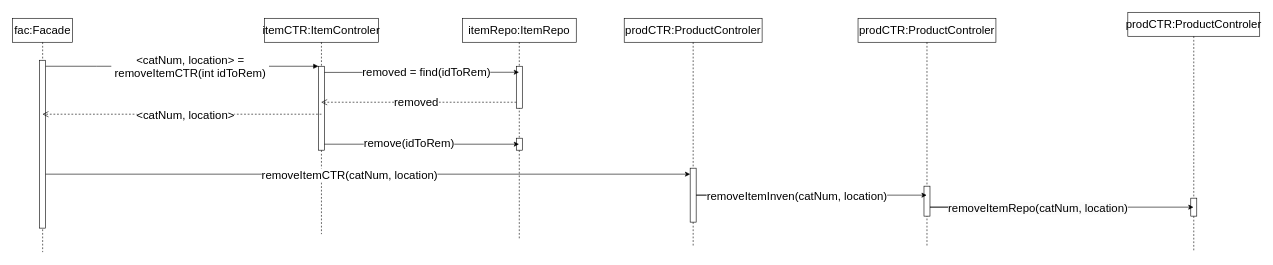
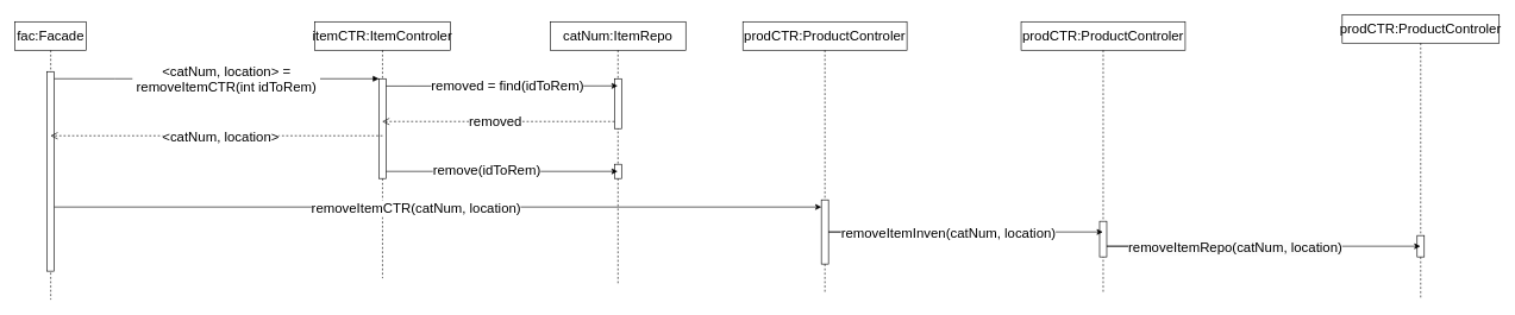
  <mxCell id="0" />
  <mxCell id="1" parent="0" />
  <mxCell id="2" value="fac:Facade" style="shape=umlLifeline;perimeter=lifelinePerimeter;whiteSpace=wrap;html=1;container=0;dropTarget=0;collapsible=0;recursiveResize=0;outlineConnect=0;portConstraint=eastwest;newEdgeStyle={&quot;edgeStyle&quot;:&quot;elbowEdgeStyle&quot;,&quot;elbow&quot;:&quot;vertical&quot;,&quot;curved&quot;:0,&quot;rounded&quot;:0};fontSize=19;" parent="1" vertex="1"><mxGeometry x="20" y="30" width="100" height="390" as="geometry" /></mxCell>
  <mxCell id="3" value="" style="html=1;points=[];perimeter=orthogonalPerimeter;outlineConnect=0;targetShapes=umlLifeline;portConstraint=eastwest;newEdgeStyle={&quot;edgeStyle&quot;:&quot;elbowEdgeStyle&quot;,&quot;elbow&quot;:&quot;vertical&quot;,&quot;curved&quot;:0,&quot;rounded&quot;:0};fontSize=19;" parent="2" vertex="1"><mxGeometry x="45" y="70" width="10" height="280" as="geometry" /></mxCell>
  <mxCell id="4" value="itemCTR:ItemControler" style="shape=umlLifeline;perimeter=lifelinePerimeter;whiteSpace=wrap;html=1;container=0;dropTarget=0;collapsible=0;recursiveResize=0;outlineConnect=0;portConstraint=eastwest;newEdgeStyle={&quot;edgeStyle&quot;:&quot;elbowEdgeStyle&quot;,&quot;elbow&quot;:&quot;vertical&quot;,&quot;curved&quot;:0,&quot;rounded&quot;:0};fontSize=19;" parent="1" vertex="1"><mxGeometry x="440" y="30" width="190" height="360" as="geometry" /></mxCell>
  <mxCell id="5" value="" style="html=1;points=[];perimeter=orthogonalPerimeter;outlineConnect=0;targetShapes=umlLifeline;portConstraint=eastwest;newEdgeStyle={&quot;edgeStyle&quot;:&quot;elbowEdgeStyle&quot;,&quot;elbow&quot;:&quot;vertical&quot;,&quot;curved&quot;:0,&quot;rounded&quot;:0};fontSize=19;" parent="4" vertex="1"><mxGeometry x="90" y="80" width="10" height="140" as="geometry" /></mxCell>
  <mxCell id="6" value="" style="html=1;verticalAlign=bottom;endArrow=block;edgeStyle=elbowEdgeStyle;elbow=vertical;curved=0;rounded=0;fontSize=19;" parent="1" source="3" target="5" edge="1"><mxGeometry relative="1" as="geometry"><mxPoint x="175" y="120" as="sourcePoint" /><Array as="points"><mxPoint x="160" y="110" /></Array></mxGeometry></mxCell>
  <mxCell id="7" value="&amp;lt;catNum, location&amp;gt; =&lt;br&gt;&amp;nbsp;removeItemCTR(int idToRem)&amp;nbsp;" style="edgeLabel;html=1;align=center;verticalAlign=middle;resizable=0;points=[];fontSize=19;" vertex="1" connectable="0" parent="6"><mxGeometry x="0.057" relative="1" as="geometry"><mxPoint as="offset" /></mxGeometry></mxCell>
- <mxCell id="8" value="itemRepo:ItemRepo" style="shape=umlLifeline;perimeter=lifelinePerimeter;whiteSpace=wrap;html=1;container=0;dropTarget=0;collapsible=0;recursiveResize=0;outlineConnect=0;portConstraint=eastwest;newEdgeStyle={&quot;edgeStyle&quot;:&quot;elbowEdgeStyle&quot;,&quot;elbow&quot;:&quot;vertical&quot;,&quot;curved&quot;:0,&quot;rounded&quot;:0};fontSize=19;" vertex="1" parent="1"><mxGeometry x="770" y="30" width="190" height="370" as="geometry" /></mxCell>
+ <mxCell id="8" value="catNum:ItemRepo" style="shape=umlLifeline;perimeter=lifelinePerimeter;whiteSpace=wrap;html=1;container=0;dropTarget=0;collapsible=0;recursiveResize=0;outlineConnect=0;portConstraint=eastwest;newEdgeStyle={&quot;edgeStyle&quot;:&quot;elbowEdgeStyle&quot;,&quot;elbow&quot;:&quot;vertical&quot;,&quot;curved&quot;:0,&quot;rounded&quot;:0};fontSize=19;" vertex="1" parent="1"><mxGeometry x="770" y="30" width="190" height="370" as="geometry" /></mxCell>
  <mxCell id="9" value="" style="html=1;points=[];perimeter=orthogonalPerimeter;outlineConnect=0;targetShapes=umlLifeline;portConstraint=eastwest;newEdgeStyle={&quot;edgeStyle&quot;:&quot;elbowEdgeStyle&quot;,&quot;elbow&quot;:&quot;vertical&quot;,&quot;curved&quot;:0,&quot;rounded&quot;:0};fontSize=19;" vertex="1" parent="8"><mxGeometry x="90" y="80" width="10" height="70" as="geometry" /></mxCell>
  <mxCell id="10" value="" style="html=1;points=[];perimeter=orthogonalPerimeter;outlineConnect=0;targetShapes=umlLifeline;portConstraint=eastwest;newEdgeStyle={&quot;edgeStyle&quot;:&quot;elbowEdgeStyle&quot;,&quot;elbow&quot;:&quot;vertical&quot;,&quot;curved&quot;:0,&quot;rounded&quot;:0};fontSize=19;" vertex="1" parent="8"><mxGeometry x="90" y="200" width="10" height="20" as="geometry" /></mxCell>
  <mxCell id="11" style="edgeStyle=elbowEdgeStyle;rounded=0;orthogonalLoop=1;jettySize=auto;html=1;elbow=vertical;curved=0;fontSize=19;" edge="1" parent="1"><mxGeometry relative="1" as="geometry"><mxPoint x="540" y="240.001" as="sourcePoint" /><mxPoint x="864.5" y="240.069" as="targetPoint" /></mxGeometry></mxCell>
  <mxCell id="12" value="remove(idToRem)" style="edgeLabel;html=1;align=center;verticalAlign=middle;resizable=0;points=[];fontSize=19;" vertex="1" connectable="0" parent="11"><mxGeometry x="-0.13" y="2" relative="1" as="geometry"><mxPoint as="offset" /></mxGeometry></mxCell>
  <mxCell id="13" style="edgeStyle=elbowEdgeStyle;rounded=0;orthogonalLoop=1;jettySize=auto;html=1;elbow=vertical;curved=0;fontSize=19;" edge="1" parent="1"><mxGeometry relative="1" as="geometry"><mxPoint x="540" y="120.281" as="sourcePoint" /><mxPoint x="864.5" y="120.281" as="targetPoint" /></mxGeometry></mxCell>
  <mxCell id="14" value="removed = find(idToRem)" style="edgeLabel;html=1;align=center;verticalAlign=middle;resizable=0;points=[];fontSize=19;" vertex="1" connectable="0" parent="13"><mxGeometry x="-0.072" y="-1" relative="1" as="geometry"><mxPoint x="19" y="-1" as="offset" /></mxGeometry></mxCell>
  <mxCell id="15" value="" style="html=1;verticalAlign=bottom;endArrow=open;dashed=1;endSize=8;curved=0;rounded=0;fontSize=19;" edge="1" parent="1" target="4"><mxGeometry relative="1" as="geometry"><mxPoint x="860" y="170" as="sourcePoint" /><mxPoint x="780" y="170" as="targetPoint" /></mxGeometry></mxCell>
  <mxCell id="16" value="removed" style="edgeLabel;html=1;align=center;verticalAlign=middle;resizable=0;points=[];fontSize=19;" vertex="1" connectable="0" parent="15"><mxGeometry x="0.031" relative="1" as="geometry"><mxPoint as="offset" /></mxGeometry></mxCell>
  <mxCell id="17" value="" style="html=1;verticalAlign=bottom;endArrow=open;dashed=1;endSize=8;curved=0;rounded=0;fontSize=19;" edge="1" parent="1"><mxGeometry relative="1" as="geometry"><mxPoint x="535" y="190" as="sourcePoint" /><mxPoint x="69.667" y="190" as="targetPoint" /></mxGeometry></mxCell>
  <mxCell id="18" value="&amp;lt;catNum, location&amp;gt;" style="edgeLabel;html=1;align=center;verticalAlign=middle;resizable=0;points=[];fontSize=19;" vertex="1" connectable="0" parent="17"><mxGeometry x="-0.019" y="2" relative="1" as="geometry"><mxPoint as="offset" /></mxGeometry></mxCell>
  <mxCell id="19" value="prodCTR:ProductControler" style="shape=umlLifeline;perimeter=lifelinePerimeter;whiteSpace=wrap;html=1;container=0;dropTarget=0;collapsible=0;recursiveResize=0;outlineConnect=0;portConstraint=eastwest;newEdgeStyle={&quot;edgeStyle&quot;:&quot;elbowEdgeStyle&quot;,&quot;elbow&quot;:&quot;vertical&quot;,&quot;curved&quot;:0,&quot;rounded&quot;:0};fontSize=19;" vertex="1" parent="1"><mxGeometry x="1040" y="30" width="230" height="380" as="geometry" /></mxCell>
  <mxCell id="20" value="" style="html=1;points=[];perimeter=orthogonalPerimeter;outlineConnect=0;targetShapes=umlLifeline;portConstraint=eastwest;newEdgeStyle={&quot;edgeStyle&quot;:&quot;elbowEdgeStyle&quot;,&quot;elbow&quot;:&quot;vertical&quot;,&quot;curved&quot;:0,&quot;rounded&quot;:0};fontSize=19;" vertex="1" parent="19"><mxGeometry x="110" y="250" width="10" height="90" as="geometry" /></mxCell>
  <mxCell id="21" style="edgeStyle=elbowEdgeStyle;rounded=0;orthogonalLoop=1;jettySize=auto;html=1;elbow=vertical;curved=0;fontSize=19;" edge="1" parent="1" target="20"><mxGeometry relative="1" as="geometry"><mxPoint x="75" y="289.997" as="sourcePoint" /><mxPoint x="1134.5" y="289.997" as="targetPoint" /></mxGeometry></mxCell>
  <mxCell id="22" value="removeItemCTR(catNum, location) " style="edgeLabel;html=1;align=center;verticalAlign=middle;resizable=0;points=[];fontSize=19;" vertex="1" connectable="0" parent="21"><mxGeometry x="-0.057" y="-1" relative="1" as="geometry"><mxPoint as="offset" /></mxGeometry></mxCell>
  <mxCell id="23" value="prodCTR:ProductControler" style="shape=umlLifeline;perimeter=lifelinePerimeter;whiteSpace=wrap;html=1;container=0;dropTarget=0;collapsible=0;recursiveResize=0;outlineConnect=0;portConstraint=eastwest;newEdgeStyle={&quot;edgeStyle&quot;:&quot;elbowEdgeStyle&quot;,&quot;elbow&quot;:&quot;vertical&quot;,&quot;curved&quot;:0,&quot;rounded&quot;:0};fontSize=19;" vertex="1" parent="1"><mxGeometry x="1430" y="30" width="230" height="380" as="geometry" /></mxCell>
  <mxCell id="24" value="" style="html=1;points=[];perimeter=orthogonalPerimeter;outlineConnect=0;targetShapes=umlLifeline;portConstraint=eastwest;newEdgeStyle={&quot;edgeStyle&quot;:&quot;elbowEdgeStyle&quot;,&quot;elbow&quot;:&quot;vertical&quot;,&quot;curved&quot;:0,&quot;rounded&quot;:0};fontSize=19;" vertex="1" parent="23"><mxGeometry x="110" y="280" width="10" height="50" as="geometry" /></mxCell>
  <mxCell id="25" style="edgeStyle=elbowEdgeStyle;rounded=0;orthogonalLoop=1;jettySize=auto;html=1;elbow=vertical;curved=0;fontSize=19;" edge="1" parent="1" target="23"><mxGeometry relative="1" as="geometry"><mxPoint x="1180" y="325" as="sourcePoint" /><Array as="points"><mxPoint x="1160" y="325" /></Array></mxGeometry></mxCell>
  <mxCell id="26" value="removeItemInven(catNum, location)" style="edgeLabel;html=1;align=center;verticalAlign=middle;resizable=0;points=[];fontSize=19;" vertex="1" connectable="0" parent="25"><mxGeometry x="-0.077" y="-1" relative="1" as="geometry"><mxPoint as="offset" /></mxGeometry></mxCell>
  <mxCell id="27" value="prodCTR:ProductControler" style="shape=umlLifeline;perimeter=lifelinePerimeter;whiteSpace=wrap;html=1;container=0;dropTarget=0;collapsible=0;recursiveResize=0;outlineConnect=0;portConstraint=eastwest;newEdgeStyle={&quot;edgeStyle&quot;:&quot;elbowEdgeStyle&quot;,&quot;elbow&quot;:&quot;vertical&quot;,&quot;curved&quot;:0,&quot;rounded&quot;:0};fontSize=19;" vertex="1" parent="1"><mxGeometry x="1880" y="20" width="220" height="400" as="geometry" /></mxCell>
  <mxCell id="28" value="" style="html=1;points=[];perimeter=orthogonalPerimeter;outlineConnect=0;targetShapes=umlLifeline;portConstraint=eastwest;newEdgeStyle={&quot;edgeStyle&quot;:&quot;elbowEdgeStyle&quot;,&quot;elbow&quot;:&quot;vertical&quot;,&quot;curved&quot;:0,&quot;rounded&quot;:0};fontSize=19;" vertex="1" parent="27"><mxGeometry x="105" y="310" width="10" height="30" as="geometry" /></mxCell>
  <mxCell id="29" style="edgeStyle=elbowEdgeStyle;rounded=0;orthogonalLoop=1;jettySize=auto;html=1;elbow=vertical;curved=0;fontSize=19;" edge="1" parent="1" target="27"><mxGeometry relative="1" as="geometry"><mxPoint x="1590" y="345" as="sourcePoint" /><Array as="points"><mxPoint x="1550" y="345" /></Array></mxGeometry></mxCell>
  <mxCell id="30" value="&lt;span style=&quot;font-size: 19px; background-color: rgb(251, 251, 251);&quot;&gt;removeItemRepo(catNum, location)&lt;/span&gt;" style="edgeLabel;html=1;align=center;verticalAlign=middle;resizable=0;points=[];fontSize=19;" vertex="1" connectable="0" parent="29"><mxGeometry x="-0.085" y="-2" relative="1" as="geometry"><mxPoint as="offset" /></mxGeometry></mxCell>
